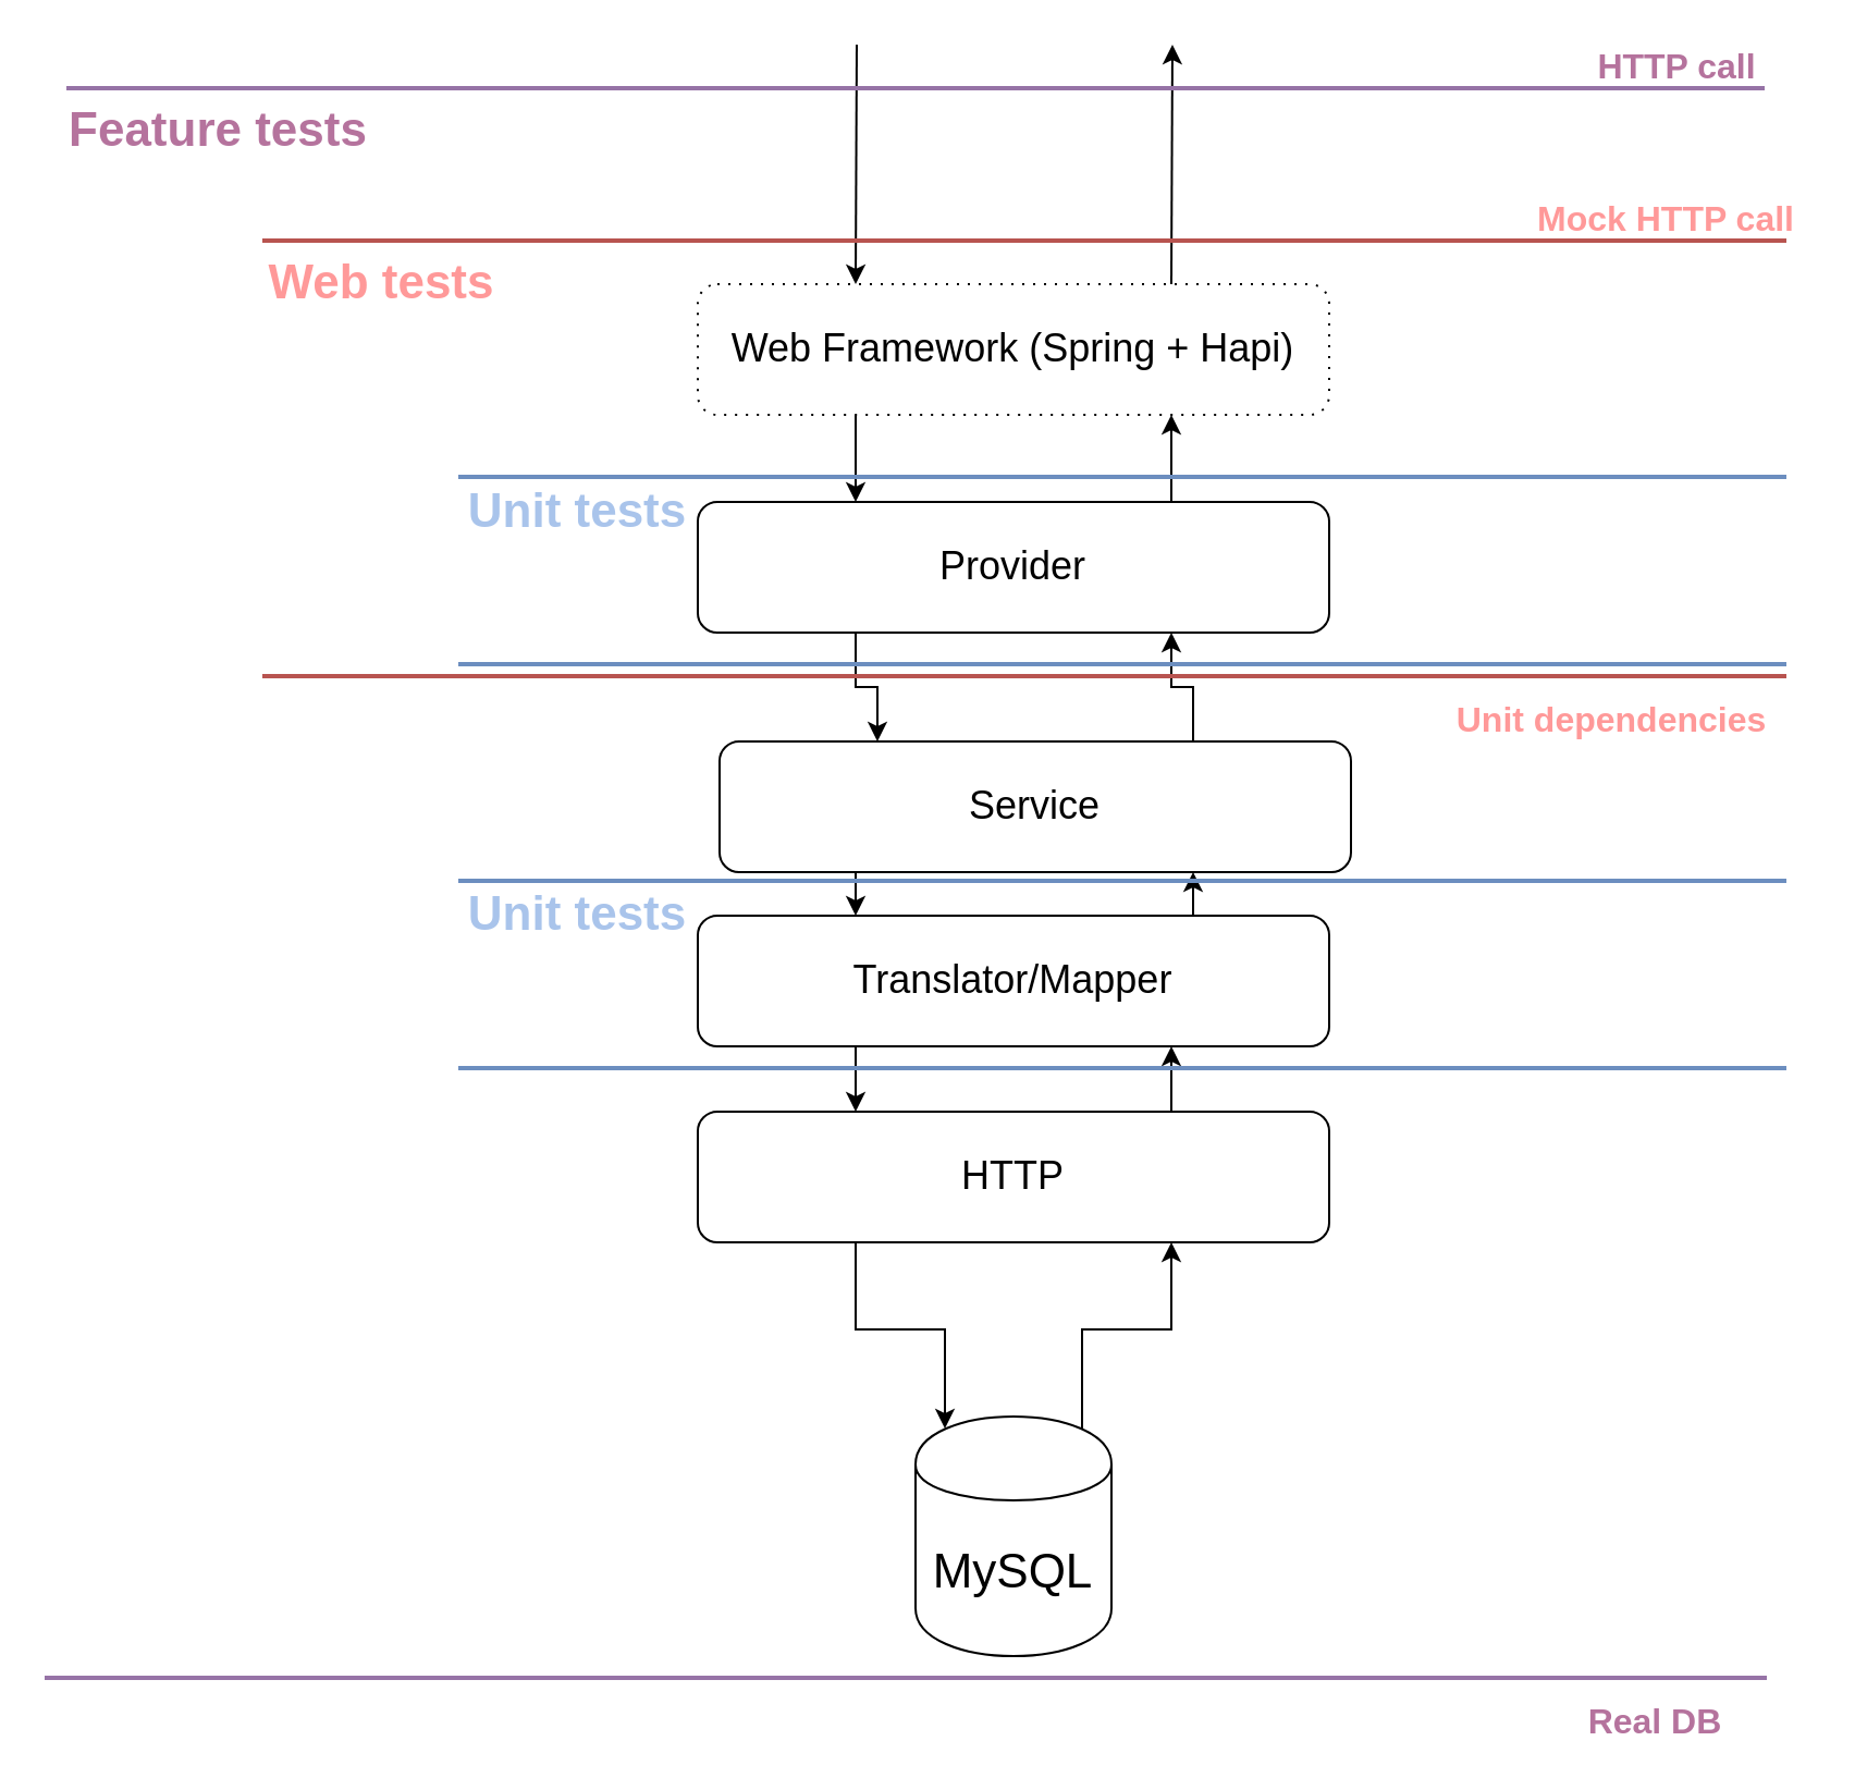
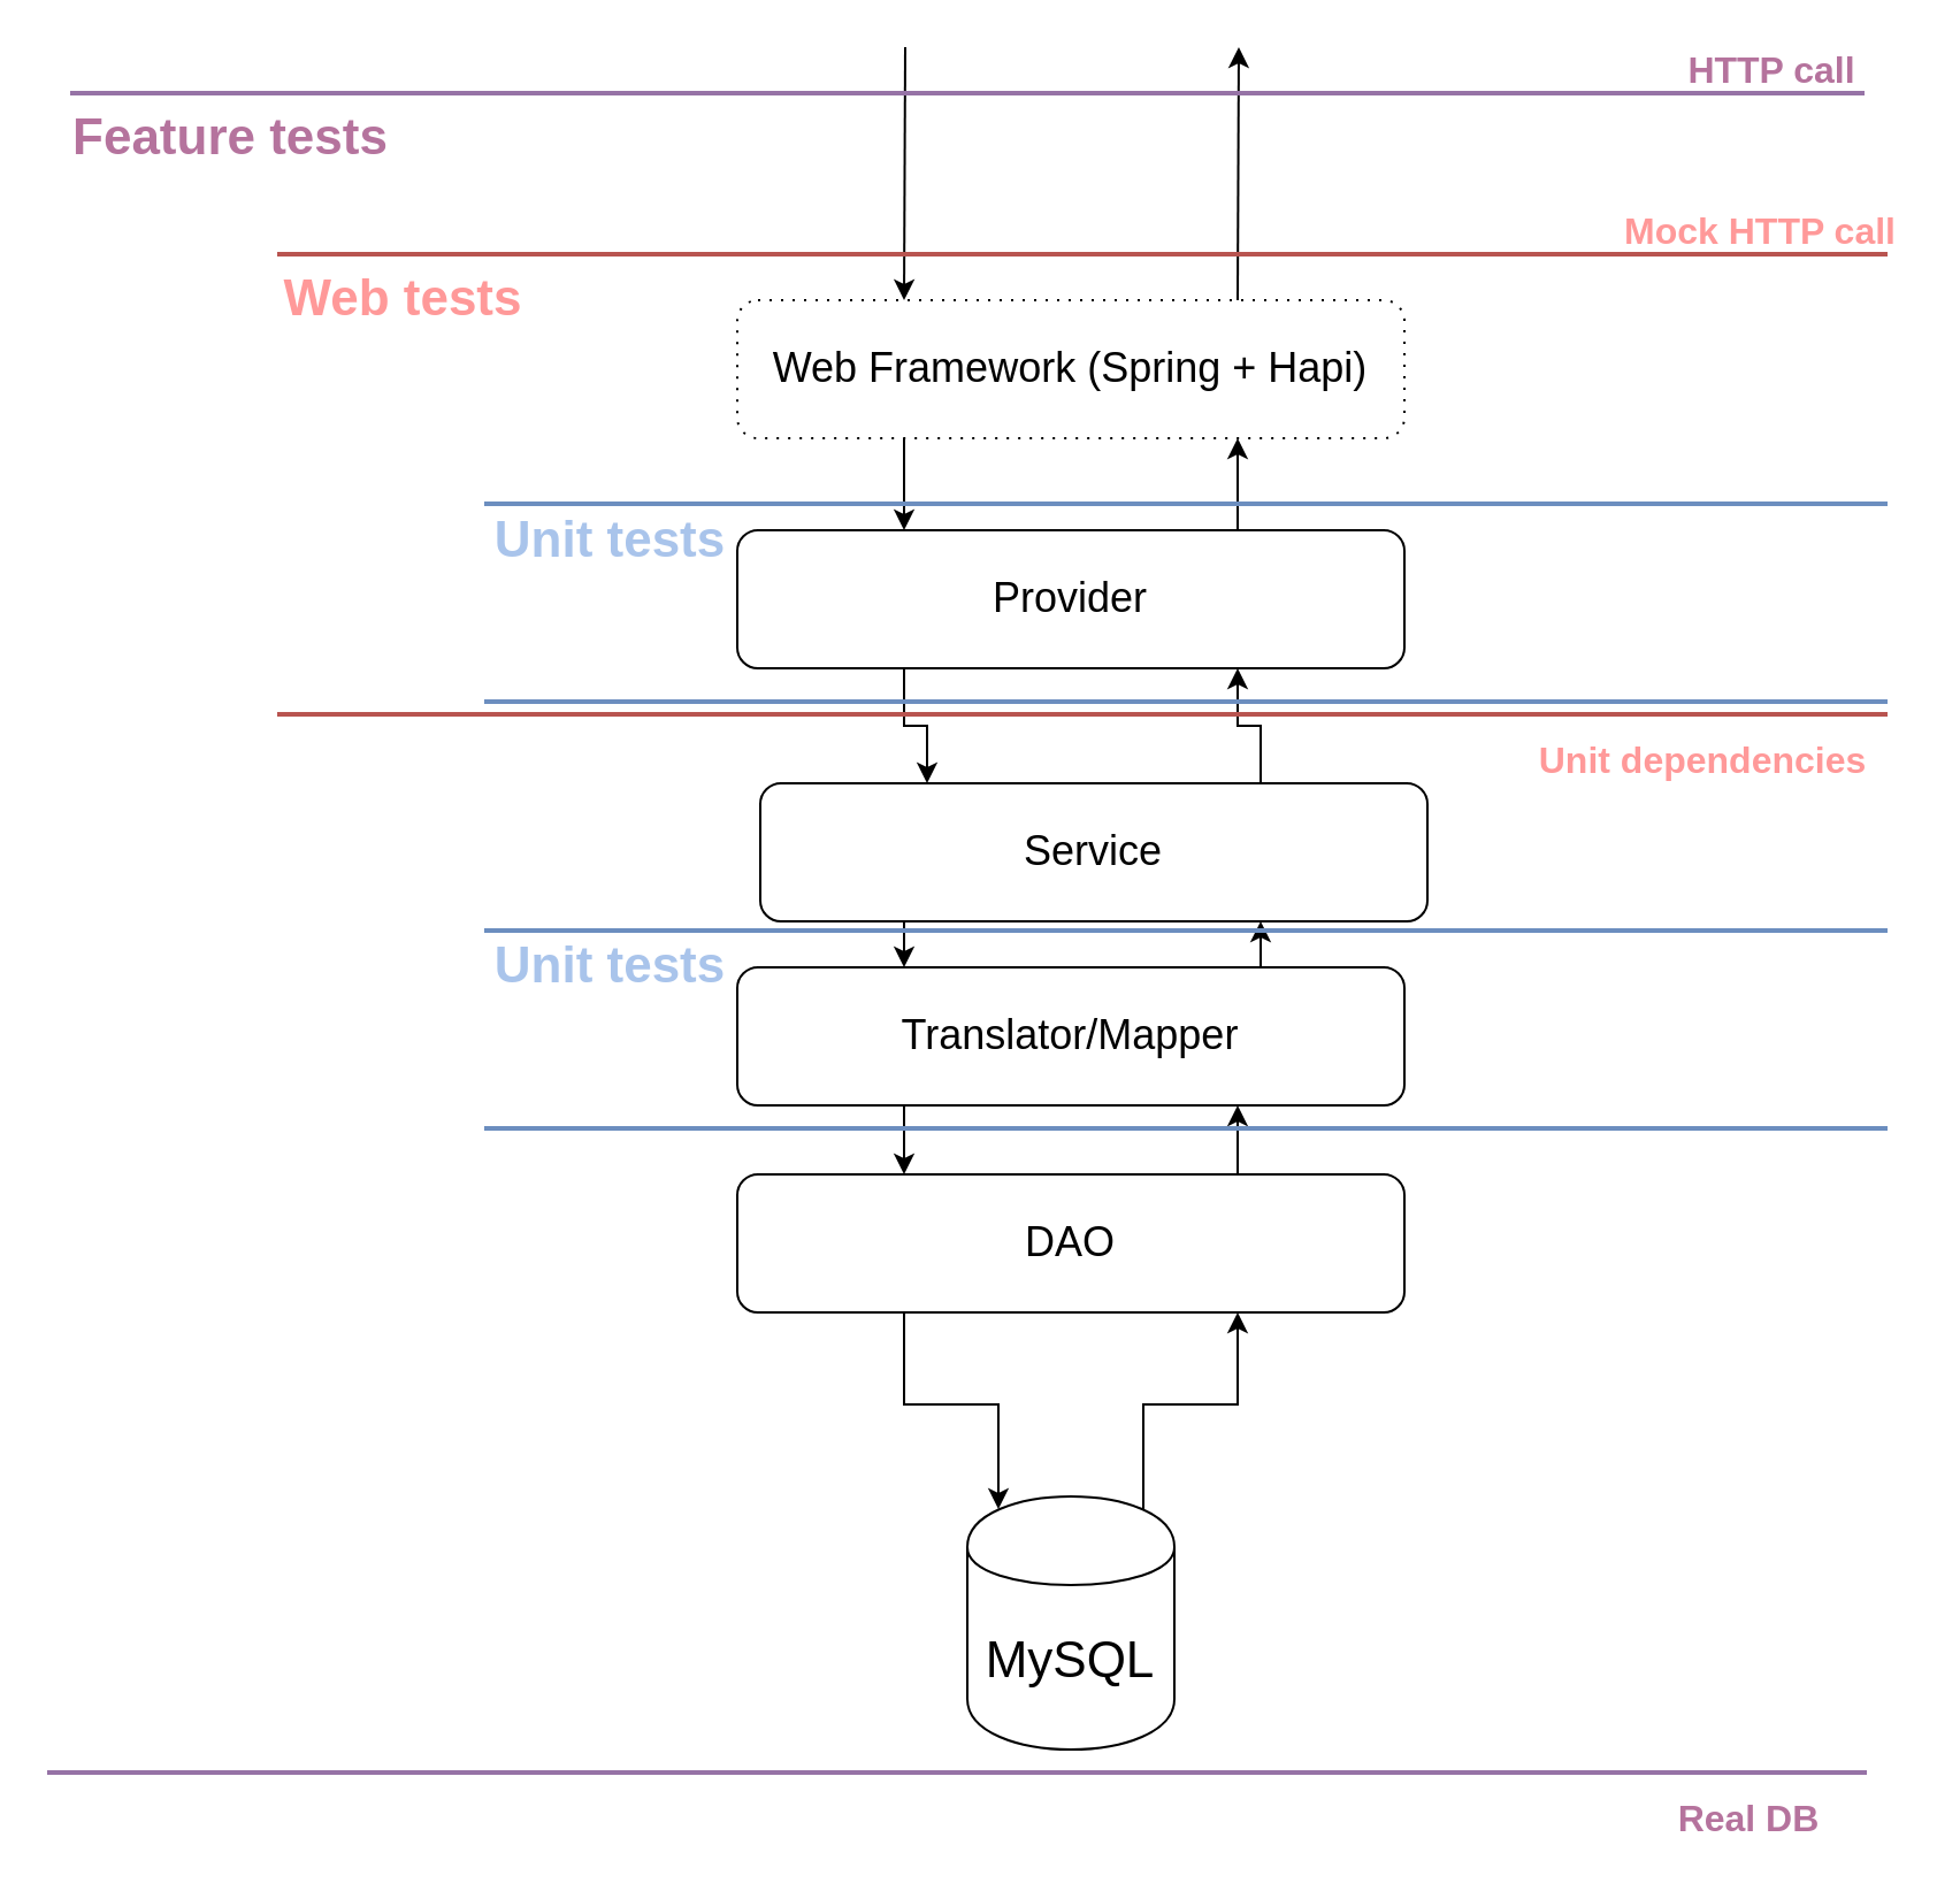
  <mxCell id="0" />
  <mxCell id="1" parent="0" />
  <mxCell id="2" style="edgeStyle=orthogonalEdgeStyle;rounded=0;orthogonalLoop=1;jettySize=auto;html=1;exitX=0.85;exitY=0.05;exitDx=0;exitDy=0;exitPerimeter=0;entryX=0.75;entryY=1;entryDx=0;entryDy=0;fontSize=18;" edge="1" parent="1" source="3" target="16"><mxGeometry relative="1" as="geometry" /></mxCell>
  <mxCell id="3" value="MySQL" style="shape=cylinder;whiteSpace=wrap;html=1;boundedLbl=1;backgroundOutline=1;fillColor=none;gradientColor=none;fontSize=22;align=center;" vertex="1" parent="1"><mxGeometry x="420" y="650" width="90" height="110" as="geometry" /></mxCell>
  <mxCell id="4" style="edgeStyle=orthogonalEdgeStyle;rounded=0;orthogonalLoop=1;jettySize=auto;html=1;exitX=0.25;exitY=1;exitDx=0;exitDy=0;fontSize=18;entryX=0.25;entryY=0;entryDx=0;entryDy=0;" edge="1" parent="1" source="6" target="10"><mxGeometry relative="1" as="geometry" /></mxCell>
  <mxCell id="5" style="edgeStyle=orthogonalEdgeStyle;rounded=0;orthogonalLoop=1;jettySize=auto;html=1;exitX=0.75;exitY=0;exitDx=0;exitDy=0;entryX=0.75;entryY=1;entryDx=0;entryDy=0;fontSize=18;" edge="1" parent="1" source="6" target="7"><mxGeometry relative="1" as="geometry" /></mxCell>
  <mxCell id="6" value="Provider" style="rounded=1;whiteSpace=wrap;html=1;fillColor=none;gradientColor=none;fontSize=18;align=center;" vertex="1" parent="1"><mxGeometry x="320" y="230" width="290" height="60" as="geometry" /></mxCell>
  <mxCell id="7" value="Web Framework (Spring + Hapi)" style="rounded=1;whiteSpace=wrap;html=1;fillColor=none;gradientColor=none;fontSize=18;align=center;dashed=1;dashPattern=1 4;" vertex="1" parent="1"><mxGeometry x="320" y="130" width="290" height="60" as="geometry" /></mxCell>
  <mxCell id="8" style="edgeStyle=orthogonalEdgeStyle;rounded=0;orthogonalLoop=1;jettySize=auto;html=1;exitX=0.25;exitY=1;exitDx=0;exitDy=0;entryX=0.25;entryY=0;entryDx=0;entryDy=0;fontSize=18;" edge="1" parent="1" source="10" target="13"><mxGeometry relative="1" as="geometry" /></mxCell>
  <mxCell id="9" style="edgeStyle=orthogonalEdgeStyle;rounded=0;orthogonalLoop=1;jettySize=auto;html=1;exitX=0.75;exitY=0;exitDx=0;exitDy=0;entryX=0.75;entryY=1;entryDx=0;entryDy=0;fontSize=18;" edge="1" parent="1" source="10" target="6"><mxGeometry relative="1" as="geometry" /></mxCell>
  <mxCell id="10" value="Service" style="rounded=1;whiteSpace=wrap;html=1;fillColor=none;gradientColor=none;fontSize=18;align=center;" vertex="1" parent="1"><mxGeometry x="330" y="340" width="290" height="60" as="geometry" /></mxCell>
  <mxCell id="11" style="edgeStyle=orthogonalEdgeStyle;rounded=0;orthogonalLoop=1;jettySize=auto;html=1;exitX=0.25;exitY=1;exitDx=0;exitDy=0;entryX=0.25;entryY=0;entryDx=0;entryDy=0;fontSize=18;" edge="1" parent="1" source="13" target="16"><mxGeometry relative="1" as="geometry" /></mxCell>
  <mxCell id="12" style="edgeStyle=orthogonalEdgeStyle;rounded=0;orthogonalLoop=1;jettySize=auto;html=1;exitX=0.75;exitY=0;exitDx=0;exitDy=0;entryX=0.75;entryY=1;entryDx=0;entryDy=0;fontSize=18;" edge="1" parent="1" source="13" target="10"><mxGeometry relative="1" as="geometry" /></mxCell>
  <mxCell id="13" value="Translator/Mapper" style="rounded=1;whiteSpace=wrap;html=1;fillColor=none;gradientColor=none;fontSize=18;align=center;" vertex="1" parent="1"><mxGeometry x="320" y="420" width="290" height="60" as="geometry" /></mxCell>
  <mxCell id="14" style="edgeStyle=orthogonalEdgeStyle;rounded=0;orthogonalLoop=1;jettySize=auto;html=1;exitX=0.25;exitY=1;exitDx=0;exitDy=0;entryX=0.15;entryY=0.05;entryDx=0;entryDy=0;entryPerimeter=0;fontSize=18;" edge="1" parent="1" source="16" target="3"><mxGeometry relative="1" as="geometry" /></mxCell>
  <mxCell id="15" style="edgeStyle=orthogonalEdgeStyle;rounded=0;orthogonalLoop=1;jettySize=auto;html=1;exitX=0.75;exitY=0;exitDx=0;exitDy=0;entryX=0.75;entryY=1;entryDx=0;entryDy=0;fontSize=18;" edge="1" parent="1" source="16" target="13"><mxGeometry relative="1" as="geometry" /></mxCell>
- <mxCell id="16" value="HTTP" style="rounded=1;whiteSpace=wrap;html=1;fillColor=none;gradientColor=none;fontSize=18;align=center;" vertex="1" parent="1"><mxGeometry x="320" y="510" width="290" height="60" as="geometry" /></mxCell>
+ <mxCell id="16" value="DAO" style="rounded=1;whiteSpace=wrap;html=1;fillColor=none;gradientColor=none;fontSize=18;align=center;" vertex="1" parent="1"><mxGeometry x="320" y="510" width="290" height="60" as="geometry" /></mxCell>
  <mxCell id="17" value="" style="endArrow=classic;html=1;fontSize=18;entryX=0.25;entryY=0;entryDx=0;entryDy=0;" edge="1" parent="1" target="7"><mxGeometry width="50" height="50" relative="1" as="geometry"><mxPoint x="393" y="20" as="sourcePoint" /><mxPoint x="450" y="360" as="targetPoint" /></mxGeometry></mxCell>
  <mxCell id="18" value="" style="endArrow=classic;html=1;fontSize=18;entryX=0.25;entryY=0;entryDx=0;entryDy=0;exitX=0.25;exitY=1;exitDx=0;exitDy=0;" edge="1" parent="1" source="7" target="6"><mxGeometry width="50" height="50" relative="1" as="geometry"><mxPoint x="393" y="190" as="sourcePoint" /><mxPoint x="402.5" y="140" as="targetPoint" /></mxGeometry></mxCell>
  <mxCell id="19" value="" style="endArrow=classic;html=1;fontSize=18;exitX=0.75;exitY=0;exitDx=0;exitDy=0;" edge="1" parent="1" source="7"><mxGeometry width="50" height="50" relative="1" as="geometry"><mxPoint x="403" y="30" as="sourcePoint" /><mxPoint x="538" y="20" as="targetPoint" /></mxGeometry></mxCell>
  <mxCell id="20" value="" style="endArrow=none;html=1;fontSize=18;fillColor=#e1d5e7;strokeColor=#9673a6;strokeWidth=2;" edge="1" parent="1"><mxGeometry width="50" height="50" relative="1" as="geometry"><mxPoint x="30" y="40" as="sourcePoint" /><mxPoint x="810" y="40" as="targetPoint" /></mxGeometry></mxCell>
  <mxCell id="21" value="" style="endArrow=none;html=1;fontSize=18;fillColor=#e1d5e7;strokeColor=#9673a6;strokeWidth=2;" edge="1" parent="1"><mxGeometry width="50" height="50" relative="1" as="geometry"><mxPoint x="20" y="770" as="sourcePoint" /><mxPoint x="811" y="770" as="targetPoint" /></mxGeometry></mxCell>
  <mxCell id="22" value="Feature tests" style="text;html=1;strokeColor=none;fillColor=none;align=center;verticalAlign=middle;whiteSpace=wrap;rounded=0;dashed=1;dashPattern=1 4;fontSize=22;fontColor=#B5739D;fontStyle=1" vertex="1" parent="1"><mxGeometry x="30" y="40" width="140" height="40" as="geometry" /></mxCell>
  <mxCell id="23" value="HTTP call" style="text;html=1;strokeColor=none;fillColor=none;align=center;verticalAlign=middle;whiteSpace=wrap;rounded=0;dashed=1;dashPattern=1 4;fontSize=16;fontColor=#B5739D;fontStyle=1" vertex="1" parent="1"><mxGeometry x="720" y="20" width="100" height="20" as="geometry" /></mxCell>
  <mxCell id="24" value="Real DB" style="text;html=1;strokeColor=none;fillColor=none;align=center;verticalAlign=middle;whiteSpace=wrap;rounded=0;dashed=1;dashPattern=1 4;fontSize=16;fontColor=#B5739D;fontStyle=1" vertex="1" parent="1"><mxGeometry x="710" y="780" width="100" height="20" as="geometry" /></mxCell>
  <mxCell id="25" value="" style="endArrow=none;html=1;fontSize=18;fillColor=#f8cecc;strokeColor=#b85450;strokeWidth=2;" edge="1" parent="1"><mxGeometry width="50" height="50" relative="1" as="geometry"><mxPoint x="120" y="110" as="sourcePoint" /><mxPoint x="820" y="110" as="targetPoint" /></mxGeometry></mxCell>
  <mxCell id="26" value="" style="endArrow=none;html=1;fontSize=18;fillColor=#f8cecc;strokeColor=#b85450;strokeWidth=2;" edge="1" parent="1"><mxGeometry width="50" height="50" relative="1" as="geometry"><mxPoint x="120" y="310" as="sourcePoint" /><mxPoint x="820" y="310" as="targetPoint" /></mxGeometry></mxCell>
  <mxCell id="27" value="Web tests" style="text;html=1;strokeColor=none;fillColor=none;align=center;verticalAlign=middle;whiteSpace=wrap;rounded=0;dashed=1;dashPattern=1 4;fontSize=22;fontStyle=1;fontColor=#FF9999;" vertex="1" parent="1"><mxGeometry x="120" y="110" width="110" height="40" as="geometry" /></mxCell>
  <mxCell id="28" value="Mock HTTP call" style="text;html=1;strokeColor=none;fillColor=none;align=center;verticalAlign=middle;whiteSpace=wrap;rounded=0;dashed=1;dashPattern=1 4;fontSize=16;fontStyle=1;fontColor=#FF9999;" vertex="1" parent="1"><mxGeometry x="700" y="90" width="130" height="20" as="geometry" /></mxCell>
  <mxCell id="29" value="Unit dependencies" style="text;html=1;strokeColor=none;fillColor=none;align=center;verticalAlign=middle;whiteSpace=wrap;rounded=0;dashed=1;dashPattern=1 4;fontSize=16;fontStyle=1;fontColor=#FF9999;" vertex="1" parent="1"><mxGeometry x="650" y="320" width="180" height="20" as="geometry" /></mxCell>
  <mxCell id="30" value="" style="endArrow=none;html=1;fontSize=18;fillColor=#dae8fc;strokeColor=#6c8ebf;strokeWidth=2;" edge="1" parent="1"><mxGeometry width="50" height="50" relative="1" as="geometry"><mxPoint x="210" y="404" as="sourcePoint" /><mxPoint x="820" y="404" as="targetPoint" /></mxGeometry></mxCell>
  <mxCell id="31" value="" style="endArrow=none;html=1;fontSize=18;fillColor=#dae8fc;strokeColor=#6c8ebf;strokeWidth=2;" edge="1" parent="1"><mxGeometry width="50" height="50" relative="1" as="geometry"><mxPoint x="210" y="490" as="sourcePoint" /><mxPoint x="820" y="490" as="targetPoint" /></mxGeometry></mxCell>
  <mxCell id="32" value="Unit tests" style="text;html=1;strokeColor=none;fillColor=none;align=center;verticalAlign=middle;whiteSpace=wrap;rounded=0;dashed=1;dashPattern=1 4;fontSize=22;fontStyle=1;fontColor=#A9C4EB;" vertex="1" parent="1"><mxGeometry x="210" y="400" width="110" height="40" as="geometry" /></mxCell>
  <mxCell id="33" value="" style="endArrow=none;html=1;fontSize=18;fillColor=#dae8fc;strokeColor=#6c8ebf;strokeWidth=2;" edge="1" parent="1"><mxGeometry width="50" height="50" relative="1" as="geometry"><mxPoint x="210" y="218.5" as="sourcePoint" /><mxPoint x="820" y="218.5" as="targetPoint" /></mxGeometry></mxCell>
  <mxCell id="34" value="" style="endArrow=none;html=1;fontSize=18;fillColor=#dae8fc;strokeColor=#6c8ebf;strokeWidth=2;" edge="1" parent="1"><mxGeometry width="50" height="50" relative="1" as="geometry"><mxPoint x="210" y="304.5" as="sourcePoint" /><mxPoint x="820" y="304.5" as="targetPoint" /></mxGeometry></mxCell>
  <mxCell id="35" value="Unit tests" style="text;html=1;strokeColor=none;fillColor=none;align=center;verticalAlign=middle;whiteSpace=wrap;rounded=0;dashed=1;dashPattern=1 4;fontSize=22;fontStyle=1;fontColor=#A9C4EB;" vertex="1" parent="1"><mxGeometry x="210" y="214.5" width="110" height="40" as="geometry" /></mxCell>
